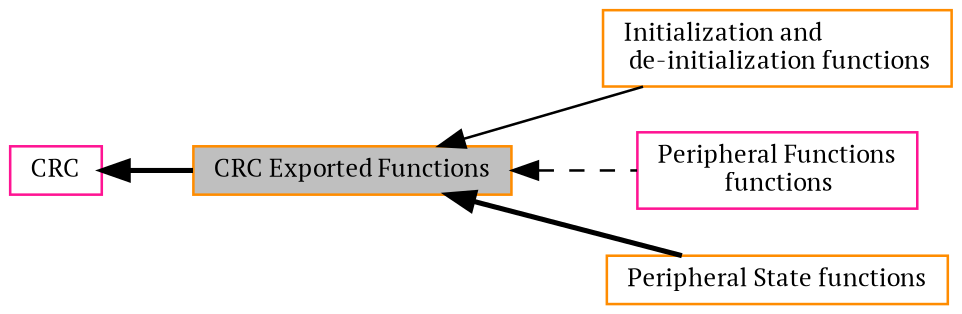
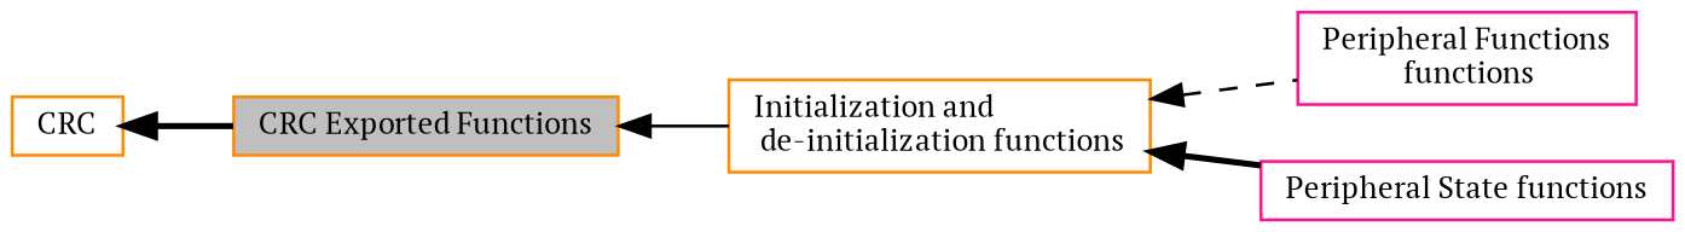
  digraph {
    fontname="PT Serif"
    rankdir=LR
    node [color=darkorange fillcolor=white fontname="PT Serif" fontsize=10 shape=box style=filled]
    edge [dir=back fontname="PT Serif" fontsize=10 labelfontname=Helvetica labelfontsize=10 shape=plaintext style=bold]
    n1 [height=0.2 label="Initialization and\l de-initialization functions" width=0.4]
    n2 [color=deeppink height=0.2 label="Peripheral Functions\l functions" width=0.4]
-   n3 [height=0.2 label="Peripheral State functions" width=0.4]
-   n4 [color=deeppink height=0.2 label=CRC width=0.4]
+   n3 [color=deeppink height=0.2 label="Peripheral State functions" width=0.4]
+   n4 [height=0.2 label=CRC width=0.4]
    n5 [fillcolor=grey75 fontcolor=black height=0.2 label="CRC Exported Functions" width=0.4]
    n4 -> n5
    n5 -> n1 [style=solid]
-   n5 -> n2 [style=dashed]
-   n5 -> n3
+   n1 -> n2 [style=dashed]
+   n1 -> n3
  }
